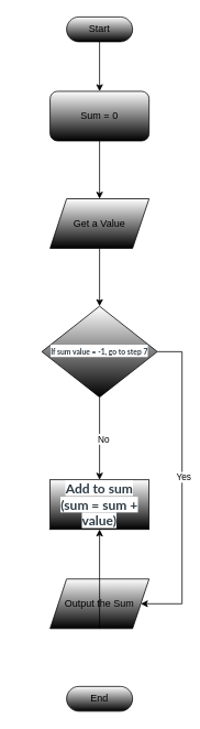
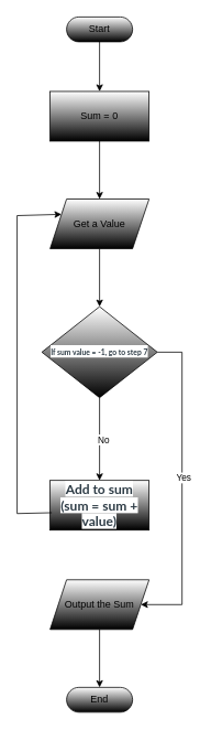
  <mxCell id="0" />
  <mxCell id="1" parent="0" />
  <mxCell id="2" value="Start" style="html=1;dashed=0;whiteSpace=wrap;shape=mxgraph.dfd.start;gradientColor=default;" vertex="1" parent="1"><mxGeometry x="80" y="20" width="80" height="30" as="geometry" /></mxCell>
  <mxCell id="3" value="End" style="html=1;dashed=0;whiteSpace=wrap;shape=mxgraph.dfd.start;gradientColor=default;" vertex="1" parent="1"><mxGeometry x="80" y="830" width="80" height="30" as="geometry" /></mxCell>
- <mxCell id="4" value="Sum = 0" style="whiteSpace=wrap;html=1;gradientColor=default;rounded=1;" vertex="1" parent="1"><mxGeometry x="60" y="110" width="120" height="60" as="geometry" /></mxCell>
+ <mxCell id="4" value="Sum = 0" style="rounded=0;whiteSpace=wrap;html=1;gradientColor=default;" vertex="1" parent="1"><mxGeometry x="60" y="110" width="120" height="60" as="geometry" /></mxCell>
  <mxCell id="5" value="Get a Value" style="shape=parallelogram;perimeter=parallelogramPerimeter;whiteSpace=wrap;html=1;fixedSize=1;gradientColor=default;" vertex="1" parent="1"><mxGeometry x="60" y="240" width="120" height="60" as="geometry" /></mxCell>
  <mxCell id="6" value="&lt;p style=&quot;line-height: 120%;&quot;&gt;&lt;span style=&quot;color: rgb(45, 59, 69); font-family: &amp;quot;Lato Extended&amp;quot;, Lato, &amp;quot;Helvetica Neue&amp;quot;, Helvetica, Arial, sans-serif; background-color: rgb(255, 255, 255);&quot;&gt;&lt;font size=&quot;1&quot; style=&quot;&quot;&gt;&lt;b style=&quot;font-size: 9px;&quot;&gt;If sum value = -1, go to step 7&lt;/b&gt;&lt;/font&gt;&lt;/span&gt;&lt;/p&gt;" style="rhombus;whiteSpace=wrap;html=1;gradientColor=default;align=center;" vertex="1" parent="1"><mxGeometry x="50" y="370" width="140" height="110" as="geometry" /></mxCell>
  <mxCell id="7" value="" style="endArrow=classic;html=1;rounded=0;exitX=0.5;exitY=0.5;exitDx=0;exitDy=15;exitPerimeter=0;" edge="1" parent="1" source="2" target="4"><mxGeometry width="50" height="50" relative="1" as="geometry"><mxPoint x="100" y="260" as="sourcePoint" /><mxPoint x="150" y="210" as="targetPoint" /></mxGeometry></mxCell>
  <mxCell id="8" value="" style="endArrow=classic;html=1;rounded=0;exitX=0.5;exitY=1;exitDx=0;exitDy=0;" edge="1" parent="1" source="4"><mxGeometry width="50" height="50" relative="1" as="geometry"><mxPoint x="130" y="60" as="sourcePoint" /><mxPoint x="120" y="240" as="targetPoint" /><Array as="points"><mxPoint x="120" y="240" /></Array></mxGeometry></mxCell>
  <mxCell id="9" value="" style="endArrow=classic;html=1;rounded=0;exitX=0.5;exitY=1;exitDx=0;exitDy=0;entryX=0.5;entryY=0;entryDx=0;entryDy=0;" edge="1" parent="1" source="5" target="6"><mxGeometry width="50" height="50" relative="1" as="geometry"><mxPoint x="100" y="260" as="sourcePoint" /><mxPoint x="150" y="210" as="targetPoint" /></mxGeometry></mxCell>
  <mxCell id="10" value="&lt;span style=&quot;color: rgb(45, 59, 69); font-family: &amp;quot;Lato Extended&amp;quot;, Lato, &amp;quot;Helvetica Neue&amp;quot;, Helvetica, Arial, sans-serif; font-size: 16px; text-align: start; background-color: rgb(255, 255, 255);&quot;&gt;&lt;b style=&quot;&quot;&gt;Add to sum (sum = sum + value)&lt;/b&gt;&lt;/span&gt;" style="rounded=0;whiteSpace=wrap;html=1;gradientColor=default;" vertex="1" parent="1"><mxGeometry x="60" y="580" width="120" height="60" as="geometry" /></mxCell>
  <mxCell id="11" value="Output the Sum" style="shape=parallelogram;perimeter=parallelogramPerimeter;whiteSpace=wrap;html=1;fixedSize=1;gradientColor=default;" vertex="1" parent="1"><mxGeometry x="60" y="700" width="120" height="60" as="geometry" /></mxCell>
- <mxCell id="12" value="" style="endArrow=classic;html=1;rounded=0;exitX=0.5;exitY=1;exitDx=0;exitDy=0;" edge="1" parent="1" source="11" target="10"><mxGeometry width="50" height="50" relative="1" as="geometry"><mxPoint x="100" y="560" as="sourcePoint" /><mxPoint x="150" y="510" as="targetPoint" /></mxGeometry></mxCell>
+ <mxCell id="12" value="" style="endArrow=classic;html=1;rounded=0;exitX=0.5;exitY=1;exitDx=0;exitDy=0;" edge="1" parent="1" source="11" target="3"><mxGeometry width="50" height="50" relative="1" as="geometry"><mxPoint x="100" y="560" as="sourcePoint" /><mxPoint x="150" y="510" as="targetPoint" /></mxGeometry></mxCell>
  <mxCell id="13" value="" style="endArrow=classic;html=1;rounded=0;exitX=0.5;exitY=1;exitDx=0;exitDy=0;entryX=0.5;entryY=0;entryDx=0;entryDy=0;" edge="1" parent="1" source="6" target="10"><mxGeometry width="50" height="50" relative="1" as="geometry"><mxPoint x="100" y="560" as="sourcePoint" /><mxPoint x="150" y="510" as="targetPoint" /></mxGeometry></mxCell>
  <mxCell id="14" value="No" style="edgeLabel;html=1;align=center;verticalAlign=middle;resizable=0;points=[];" vertex="1" connectable="0" parent="13"><mxGeometry y="4" relative="1" as="geometry"><mxPoint as="offset" /></mxGeometry></mxCell>
  <mxCell id="15" value="" style="endArrow=classic;html=1;rounded=0;exitX=1;exitY=0.5;exitDx=0;exitDy=0;" edge="1" parent="1" source="6"><mxGeometry width="50" height="50" relative="1" as="geometry"><mxPoint x="100" y="560" as="sourcePoint" /><mxPoint x="170" y="730" as="targetPoint" /><Array as="points"><mxPoint x="220" y="425" /><mxPoint x="220" y="730" /></Array></mxGeometry></mxCell>
  <mxCell id="16" value="Yes" style="edgeLabel;html=1;align=center;verticalAlign=middle;resizable=0;points=[];" vertex="1" connectable="0" parent="15"><mxGeometry x="-0.059" y="1" relative="1" as="geometry"><mxPoint as="offset" /></mxGeometry></mxCell>
+ <mxCell id="17" value="" style="endArrow=classic;html=1;rounded=0;exitX=0.017;exitY=0.65;exitDx=0;exitDy=0;entryX=0;entryY=0.25;entryDx=0;entryDy=0;exitPerimeter=0;" edge="1" parent="1" source="10" target="5"><mxGeometry width="50" height="50" relative="1" as="geometry"><mxPoint x="100" y="560" as="sourcePoint" /><mxPoint x="150" y="510" as="targetPoint" /><Array as="points"><mxPoint x="20" y="620" /><mxPoint x="20" y="260" /></Array></mxGeometry></mxCell>
